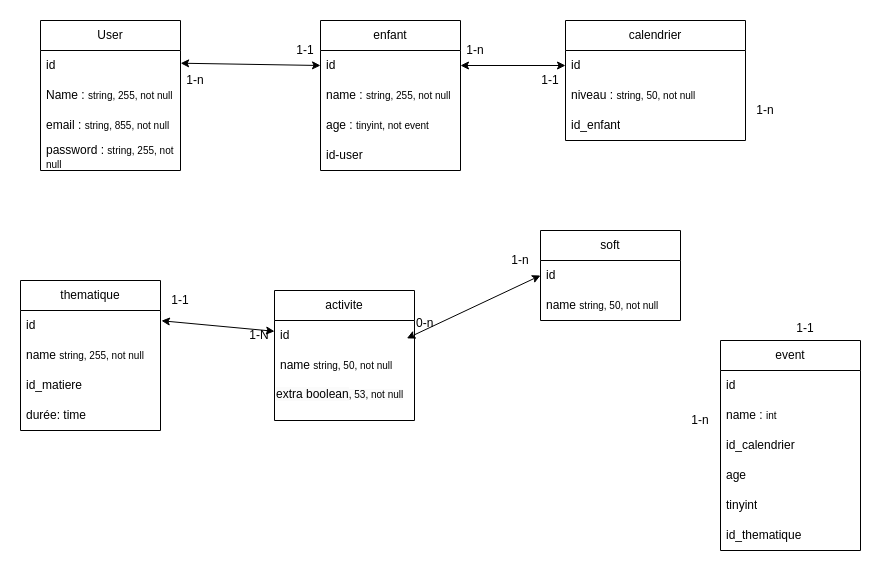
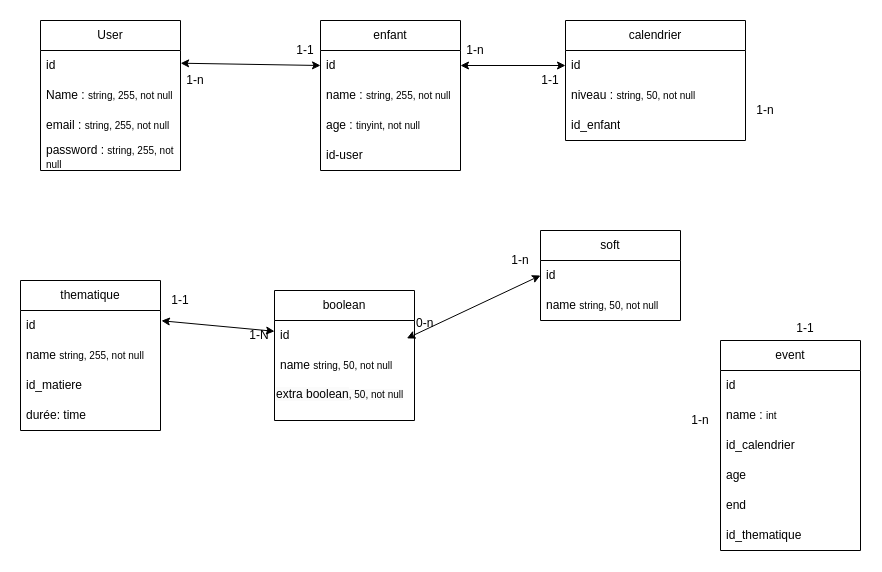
  <mxCell id="0" />
  <mxCell id="1" parent="0" />
  <mxCell id="2" value="User" style="swimlane;fontStyle=0;childLayout=stackLayout;horizontal=1;startSize=30;horizontalStack=0;resizeParent=1;resizeParentMax=0;resizeLast=0;collapsible=1;marginBottom=0;whiteSpace=wrap;html=1;" vertex="1" parent="1"><mxGeometry x="40" y="20" width="140" height="150" as="geometry" /></mxCell>
  <mxCell id="3" value="id" style="text;strokeColor=none;fillColor=none;align=left;verticalAlign=middle;spacingLeft=4;spacingRight=4;overflow=hidden;points=[[0,0.5],[1,0.5]];portConstraint=eastwest;rotatable=0;whiteSpace=wrap;html=1;" vertex="1" parent="2"><mxGeometry y="30" width="140" height="30" as="geometry" /></mxCell>
  <mxCell id="4" value="Name : &lt;font style=&quot;font-size: 10px;&quot;&gt;string, 255, not null&lt;/font&gt;" style="text;strokeColor=none;fillColor=none;align=left;verticalAlign=middle;spacingLeft=4;spacingRight=4;overflow=hidden;points=[[0,0.5],[1,0.5]];portConstraint=eastwest;rotatable=0;whiteSpace=wrap;html=1;" vertex="1" parent="2"><mxGeometry y="60" width="140" height="30" as="geometry" /></mxCell>
- <mxCell id="5" value="email : &lt;font style=&quot;font-size: 10px;&quot;&gt;string, 855, not null&lt;/font&gt;" style="text;strokeColor=none;fillColor=none;align=left;verticalAlign=middle;spacingLeft=4;spacingRight=4;overflow=hidden;points=[[0,0.5],[1,0.5]];portConstraint=eastwest;rotatable=0;whiteSpace=wrap;html=1;" vertex="1" parent="2"><mxGeometry y="90" width="140" height="30" as="geometry" /></mxCell>
+ <mxCell id="5" value="email : &lt;font style=&quot;font-size: 10px;&quot;&gt;string, 255, not null&lt;/font&gt;" style="text;strokeColor=none;fillColor=none;align=left;verticalAlign=middle;spacingLeft=4;spacingRight=4;overflow=hidden;points=[[0,0.5],[1,0.5]];portConstraint=eastwest;rotatable=0;whiteSpace=wrap;html=1;" vertex="1" parent="2"><mxGeometry y="90" width="140" height="30" as="geometry" /></mxCell>
  <mxCell id="6" value="password : &lt;font style=&quot;font-size: 10px;&quot;&gt;string, 255, not null&lt;/font&gt;" style="text;strokeColor=none;fillColor=none;align=left;verticalAlign=middle;spacingLeft=4;spacingRight=4;overflow=hidden;points=[[0,0.5],[1,0.5]];portConstraint=eastwest;rotatable=0;whiteSpace=wrap;html=1;" vertex="1" parent="2"><mxGeometry y="120" width="140" height="30" as="geometry" /></mxCell>
  <mxCell id="7" value="enfant" style="swimlane;fontStyle=0;childLayout=stackLayout;horizontal=1;startSize=30;horizontalStack=0;resizeParent=1;resizeParentMax=0;resizeLast=0;collapsible=1;marginBottom=0;whiteSpace=wrap;html=1;" vertex="1" parent="1"><mxGeometry x="320" y="20" width="140" height="150" as="geometry" /></mxCell>
  <mxCell id="8" value="id" style="text;strokeColor=none;fillColor=none;align=left;verticalAlign=middle;spacingLeft=4;spacingRight=4;overflow=hidden;points=[[0,0.5],[1,0.5]];portConstraint=eastwest;rotatable=0;whiteSpace=wrap;html=1;" vertex="1" parent="7"><mxGeometry y="30" width="140" height="30" as="geometry" /></mxCell>
  <mxCell id="9" value="name : &lt;font style=&quot;font-size: 10px;&quot;&gt;string, 255, not null&lt;/font&gt;" style="text;strokeColor=none;fillColor=none;align=left;verticalAlign=middle;spacingLeft=4;spacingRight=4;overflow=hidden;points=[[0,0.5],[1,0.5]];portConstraint=eastwest;rotatable=0;whiteSpace=wrap;html=1;" vertex="1" parent="7"><mxGeometry y="60" width="140" height="30" as="geometry" /></mxCell>
- <mxCell id="10" value="age :&amp;nbsp;&lt;font style=&quot;font-size: 10px;&quot;&gt;tinyint, not event&lt;/font&gt;" style="text;strokeColor=none;fillColor=none;align=left;verticalAlign=middle;spacingLeft=4;spacingRight=4;overflow=hidden;points=[[0,0.5],[1,0.5]];portConstraint=eastwest;rotatable=0;whiteSpace=wrap;html=1;" vertex="1" parent="7"><mxGeometry y="90" width="140" height="30" as="geometry" /></mxCell>
+ <mxCell id="10" value="age :&amp;nbsp;&lt;font style=&quot;font-size: 10px;&quot;&gt;tinyint, not null&lt;/font&gt;" style="text;strokeColor=none;fillColor=none;align=left;verticalAlign=middle;spacingLeft=4;spacingRight=4;overflow=hidden;points=[[0,0.5],[1,0.5]];portConstraint=eastwest;rotatable=0;whiteSpace=wrap;html=1;" vertex="1" parent="7"><mxGeometry y="90" width="140" height="30" as="geometry" /></mxCell>
  <mxCell id="11" value="id-user" style="text;strokeColor=none;fillColor=none;align=left;verticalAlign=middle;spacingLeft=4;spacingRight=4;overflow=hidden;points=[[0,0.5],[1,0.5]];portConstraint=eastwest;rotatable=0;whiteSpace=wrap;html=1;" vertex="1" parent="7"><mxGeometry y="120" width="140" height="30" as="geometry" /></mxCell>
  <mxCell id="12" value="calendrier" style="swimlane;fontStyle=0;childLayout=stackLayout;horizontal=1;startSize=30;horizontalStack=0;resizeParent=1;resizeParentMax=0;resizeLast=0;collapsible=1;marginBottom=0;whiteSpace=wrap;html=1;" vertex="1" parent="1"><mxGeometry x="565" y="20" width="180" height="120" as="geometry" /></mxCell>
  <mxCell id="13" value="id" style="text;strokeColor=none;fillColor=none;align=left;verticalAlign=middle;spacingLeft=4;spacingRight=4;overflow=hidden;points=[[0,0.5],[1,0.5]];portConstraint=eastwest;rotatable=0;whiteSpace=wrap;html=1;" vertex="1" parent="12"><mxGeometry y="30" width="180" height="30" as="geometry" /></mxCell>
  <mxCell id="14" value="niveau :&amp;nbsp;&lt;font style=&quot;font-size: 10px;&quot;&gt;string, 50, not null&lt;/font&gt;" style="text;strokeColor=none;fillColor=none;align=left;verticalAlign=middle;spacingLeft=4;spacingRight=4;overflow=hidden;points=[[0,0.5],[1,0.5]];portConstraint=eastwest;rotatable=0;whiteSpace=wrap;html=1;" vertex="1" parent="12"><mxGeometry y="60" width="180" height="30" as="geometry" /></mxCell>
  <mxCell id="15" value="id_enfant" style="text;strokeColor=none;fillColor=none;align=left;verticalAlign=middle;spacingLeft=4;spacingRight=4;overflow=hidden;points=[[0,0.5],[1,0.5]];portConstraint=eastwest;rotatable=0;whiteSpace=wrap;html=1;" vertex="1" parent="12"><mxGeometry y="90" width="180" height="30" as="geometry" /></mxCell>
- <mxCell id="16" value="activite" style="swimlane;fontStyle=0;childLayout=stackLayout;horizontal=1;startSize=30;horizontalStack=0;resizeParent=1;resizeParentMax=0;resizeLast=0;collapsible=1;marginBottom=0;whiteSpace=wrap;html=1;" vertex="1" parent="1"><mxGeometry x="274" y="290" width="140" height="130" as="geometry" /></mxCell>
+ <mxCell id="16" value="boolean" style="swimlane;fontStyle=0;childLayout=stackLayout;horizontal=1;startSize=30;horizontalStack=0;resizeParent=1;resizeParentMax=0;resizeLast=0;collapsible=1;marginBottom=0;whiteSpace=wrap;html=1;" vertex="1" parent="1"><mxGeometry x="274" y="290" width="140" height="130" as="geometry" /></mxCell>
  <mxCell id="17" value="id" style="text;strokeColor=none;fillColor=none;align=left;verticalAlign=middle;spacingLeft=4;spacingRight=4;overflow=hidden;points=[[0,0.5],[1,0.5]];portConstraint=eastwest;rotatable=0;whiteSpace=wrap;html=1;" vertex="1" parent="16"><mxGeometry y="30" width="140" height="30" as="geometry" /></mxCell>
  <mxCell id="18" value="name&amp;nbsp;&lt;font style=&quot;border-color: var(--border-color); font-size: 10px;&quot;&gt;string, 50, not null&lt;/font&gt;" style="text;strokeColor=none;fillColor=none;align=left;verticalAlign=middle;spacingLeft=4;spacingRight=4;overflow=hidden;points=[[0,0.5],[1,0.5]];portConstraint=eastwest;rotatable=0;whiteSpace=wrap;html=1;" vertex="1" parent="16"><mxGeometry y="60" width="140" height="30" as="geometry" /></mxCell>
- <mxCell id="19" value="&lt;font style=&quot;border-color: var(--border-color); color: rgb(0, 0, 0); font-family: Helvetica; font-style: normal; font-variant-ligatures: normal; font-variant-caps: normal; font-weight: 400; letter-spacing: normal; orphans: 2; text-align: left; text-indent: 0px; text-transform: none; widows: 2; word-spacing: 0px; -webkit-text-stroke-width: 0px; background-color: rgb(251, 251, 251); text-decoration-thickness: initial; text-decoration-style: initial; text-decoration-color: initial;&quot;&gt;extra boolean&lt;/font&gt;&lt;font style=&quot;border-color: var(--border-color); color: rgb(0, 0, 0); font-family: Helvetica; font-style: normal; font-variant-ligatures: normal; font-variant-caps: normal; font-weight: 400; letter-spacing: normal; orphans: 2; text-align: left; text-indent: 0px; text-transform: none; widows: 2; word-spacing: 0px; -webkit-text-stroke-width: 0px; background-color: rgb(251, 251, 251); text-decoration-thickness: initial; text-decoration-style: initial; text-decoration-color: initial; font-size: 10px;&quot;&gt;, 53, not null&lt;/font&gt;" style="text;whiteSpace=wrap;html=1;" vertex="1" parent="16"><mxGeometry y="90" width="140" height="40" as="geometry" /></mxCell>
+ <mxCell id="19" value="&lt;font style=&quot;border-color: var(--border-color); color: rgb(0, 0, 0); font-family: Helvetica; font-style: normal; font-variant-ligatures: normal; font-variant-caps: normal; font-weight: 400; letter-spacing: normal; orphans: 2; text-align: left; text-indent: 0px; text-transform: none; widows: 2; word-spacing: 0px; -webkit-text-stroke-width: 0px; background-color: rgb(251, 251, 251); text-decoration-thickness: initial; text-decoration-style: initial; text-decoration-color: initial;&quot;&gt;extra boolean&lt;/font&gt;&lt;font style=&quot;border-color: var(--border-color); color: rgb(0, 0, 0); font-family: Helvetica; font-style: normal; font-variant-ligatures: normal; font-variant-caps: normal; font-weight: 400; letter-spacing: normal; orphans: 2; text-align: left; text-indent: 0px; text-transform: none; widows: 2; word-spacing: 0px; -webkit-text-stroke-width: 0px; background-color: rgb(251, 251, 251); text-decoration-thickness: initial; text-decoration-style: initial; text-decoration-color: initial; font-size: 10px;&quot;&gt;, 50, not null&lt;/font&gt;" style="text;whiteSpace=wrap;html=1;" vertex="1" parent="16"><mxGeometry y="90" width="140" height="40" as="geometry" /></mxCell>
  <mxCell id="20" value="" style="endArrow=classic;startArrow=classic;html=1;rounded=0;exitX=1.001;exitY=0.424;exitDx=0;exitDy=0;exitPerimeter=0;entryX=0;entryY=0.5;entryDx=0;entryDy=0;" edge="1" parent="1" source="3" target="8"><mxGeometry width="50" height="50" relative="1" as="geometry"><mxPoint x="210" y="80" as="sourcePoint" /><mxPoint x="260" y="30" as="targetPoint" /></mxGeometry></mxCell>
  <mxCell id="21" value="1-1" style="text;html=1;strokeColor=none;fillColor=none;align=center;verticalAlign=middle;whiteSpace=wrap;rounded=0;" vertex="1" parent="1"><mxGeometry x="290" y="40" width="30" height="20" as="geometry" /></mxCell>
  <mxCell id="22" value="1-n" style="text;html=1;strokeColor=none;fillColor=none;align=center;verticalAlign=middle;whiteSpace=wrap;rounded=0;" vertex="1" parent="1"><mxGeometry x="180" y="70" width="30" height="20" as="geometry" /></mxCell>
  <mxCell id="23" value="" style="endArrow=classic;startArrow=classic;html=1;rounded=0;exitX=1;exitY=0.5;exitDx=0;exitDy=0;entryX=0;entryY=0.5;entryDx=0;entryDy=0;" edge="1" parent="1" source="8" target="13"><mxGeometry width="50" height="50" relative="1" as="geometry"><mxPoint x="460" y="153.41" as="sourcePoint" /><mxPoint x="550" as="targetPoint" y="-20" /></mxGeometry></mxCell>
  <mxCell id="24" value="1-n" style="text;html=1;strokeColor=none;fillColor=none;align=center;verticalAlign=middle;whiteSpace=wrap;rounded=0;" vertex="1" parent="1"><mxGeometry x="460" y="40" width="30" height="20" as="geometry" /></mxCell>
  <mxCell id="25" value="1-1" style="text;html=1;strokeColor=none;fillColor=none;align=center;verticalAlign=middle;whiteSpace=wrap;rounded=0;" vertex="1" parent="1"><mxGeometry x="535" y="70" width="30" height="20" as="geometry" /></mxCell>
  <mxCell id="26" value="event" style="swimlane;fontStyle=0;childLayout=stackLayout;horizontal=1;startSize=30;horizontalStack=0;resizeParent=1;resizeParentMax=0;resizeLast=0;collapsible=1;marginBottom=0;whiteSpace=wrap;html=1;" vertex="1" parent="1"><mxGeometry x="720" y="340" width="140" height="210" as="geometry" /></mxCell>
  <mxCell id="27" value="id" style="text;strokeColor=none;fillColor=none;align=left;verticalAlign=middle;spacingLeft=4;spacingRight=4;overflow=hidden;points=[[0,0.5],[1,0.5]];portConstraint=eastwest;rotatable=0;whiteSpace=wrap;html=1;" vertex="1" parent="26"><mxGeometry y="30" width="140" height="30" as="geometry" /></mxCell>
  <mxCell id="28" value="name : &lt;font style=&quot;font-size: 10px;&quot;&gt;int&lt;/font&gt;" style="text;strokeColor=none;fillColor=none;align=left;verticalAlign=middle;spacingLeft=4;spacingRight=4;overflow=hidden;points=[[0,0.5],[1,0.5]];portConstraint=eastwest;rotatable=0;whiteSpace=wrap;html=1;" vertex="1" parent="26"><mxGeometry y="60" width="140" height="30" as="geometry" /></mxCell>
  <mxCell id="29" value="id_calendrier" style="text;strokeColor=none;fillColor=none;align=left;verticalAlign=middle;spacingLeft=4;spacingRight=4;overflow=hidden;points=[[0,0.5],[1,0.5]];portConstraint=eastwest;rotatable=0;whiteSpace=wrap;html=1;" vertex="1" parent="26"><mxGeometry y="90" width="140" height="30" as="geometry" /></mxCell>
  <mxCell id="30" value="age" style="text;strokeColor=none;fillColor=none;align=left;verticalAlign=middle;spacingLeft=4;spacingRight=4;overflow=hidden;points=[[0,0.5],[1,0.5]];portConstraint=eastwest;rotatable=0;whiteSpace=wrap;html=1;" vertex="1" parent="26"><mxGeometry y="120" width="140" height="30" as="geometry" /></mxCell>
- <mxCell id="31" value="tinyint" style="text;strokeColor=none;fillColor=none;align=left;verticalAlign=middle;spacingLeft=4;spacingRight=4;overflow=hidden;points=[[0,0.5],[1,0.5]];portConstraint=eastwest;rotatable=0;whiteSpace=wrap;html=1;" vertex="1" parent="26"><mxGeometry y="150" width="140" height="30" as="geometry" /></mxCell>
+ <mxCell id="31" value="end" style="text;strokeColor=none;fillColor=none;align=left;verticalAlign=middle;spacingLeft=4;spacingRight=4;overflow=hidden;points=[[0,0.5],[1,0.5]];portConstraint=eastwest;rotatable=0;whiteSpace=wrap;html=1;" vertex="1" parent="26"><mxGeometry y="150" width="140" height="30" as="geometry" /></mxCell>
  <mxCell id="32" value="id_thematique" style="text;strokeColor=none;fillColor=none;align=left;verticalAlign=middle;spacingLeft=4;spacingRight=4;overflow=hidden;points=[[0,0.5],[1,0.5]];portConstraint=eastwest;rotatable=0;whiteSpace=wrap;html=1;" vertex="1" parent="26"><mxGeometry y="180" width="140" height="30" as="geometry" /></mxCell>
  <mxCell id="33" value="0-n" style="text;strokeColor=none;fillColor=none;align=left;verticalAlign=middle;spacingLeft=4;spacingRight=4;overflow=hidden;points=[[0,0.5],[1,0.5]];portConstraint=eastwest;rotatable=0;whiteSpace=wrap;html=1;" vertex="1" parent="1"><mxGeometry x="410" y="310" width="30" height="25" as="geometry" /></mxCell>
  <mxCell id="34" value="thematique" style="swimlane;fontStyle=0;childLayout=stackLayout;horizontal=1;startSize=30;horizontalStack=0;resizeParent=1;resizeParentMax=0;resizeLast=0;collapsible=1;marginBottom=0;whiteSpace=wrap;html=1;" vertex="1" parent="1"><mxGeometry x="20" y="280" width="140" height="150" as="geometry" /></mxCell>
  <mxCell id="35" value="id" style="text;strokeColor=none;fillColor=none;align=left;verticalAlign=middle;spacingLeft=4;spacingRight=4;overflow=hidden;points=[[0,0.5],[1,0.5]];portConstraint=eastwest;rotatable=0;whiteSpace=wrap;html=1;" vertex="1" parent="34"><mxGeometry y="30" width="140" height="30" as="geometry" /></mxCell>
  <mxCell id="36" value="name&amp;nbsp;&lt;font style=&quot;font-size: 10px;&quot;&gt;string, 255, not null&lt;/font&gt;" style="text;strokeColor=none;fillColor=none;align=left;verticalAlign=middle;spacingLeft=4;spacingRight=4;overflow=hidden;points=[[0,0.5],[1,0.5]];portConstraint=eastwest;rotatable=0;whiteSpace=wrap;html=1;" vertex="1" parent="34"><mxGeometry y="60" width="140" height="30" as="geometry" /></mxCell>
  <mxCell id="37" value="id_matiere" style="text;strokeColor=none;fillColor=none;align=left;verticalAlign=middle;spacingLeft=4;spacingRight=4;overflow=hidden;points=[[0,0.5],[1,0.5]];portConstraint=eastwest;rotatable=0;whiteSpace=wrap;html=1;" vertex="1" parent="34"><mxGeometry y="90" width="140" height="30" as="geometry" /></mxCell>
  <mxCell id="38" value="durée: time" style="text;strokeColor=none;fillColor=none;align=left;verticalAlign=middle;spacingLeft=4;spacingRight=4;overflow=hidden;points=[[0,0.5],[1,0.5]];portConstraint=eastwest;rotatable=0;whiteSpace=wrap;html=1;" vertex="1" parent="34"><mxGeometry y="120" width="140" height="30" as="geometry" /></mxCell>
  <mxCell id="39" value="" style="endArrow=classic;startArrow=classic;html=1;rounded=0;exitX=1.007;exitY=0.342;exitDx=0;exitDy=0;exitPerimeter=0;entryX=0;entryY=0.36;entryDx=0;entryDy=0;entryPerimeter=0;" edge="1" parent="1" source="35" target="17"><mxGeometry width="50" height="50" relative="1" as="geometry"><mxPoint x="700" y="240" as="sourcePoint" /><mxPoint x="750" y="190" as="targetPoint" /></mxGeometry></mxCell>
  <mxCell id="40" value="1-1" style="text;html=1;strokeColor=none;fillColor=none;align=center;verticalAlign=middle;whiteSpace=wrap;rounded=0;" vertex="1" parent="1"><mxGeometry x="160" y="290" width="40" height="20" as="geometry" /></mxCell>
  <mxCell id="41" value="1-N" style="text;html=1;strokeColor=none;fillColor=none;align=center;verticalAlign=middle;whiteSpace=wrap;rounded=0;" vertex="1" parent="1"><mxGeometry x="244" y="325" width="30" height="20" as="geometry" /></mxCell>
  <mxCell id="42" value="1-n" style="text;html=1;strokeColor=none;fillColor=none;align=center;verticalAlign=middle;whiteSpace=wrap;rounded=0;" vertex="1" parent="1"><mxGeometry x="745" y="100" width="40" height="20" as="geometry" /></mxCell>
  <mxCell id="43" value="1-1" style="text;html=1;strokeColor=none;fillColor=none;align=center;verticalAlign=middle;whiteSpace=wrap;rounded=0;" vertex="1" parent="1"><mxGeometry x="790" y="320" width="30" height="15" as="geometry" /></mxCell>
  <mxCell id="44" value="1-n" style="text;html=1;strokeColor=none;fillColor=none;align=center;verticalAlign=middle;whiteSpace=wrap;rounded=0;" vertex="1" parent="1"><mxGeometry x="690" y="410" width="20" height="20" as="geometry" /></mxCell>
  <mxCell id="45" value="soft" style="swimlane;fontStyle=0;childLayout=stackLayout;horizontal=1;startSize=30;horizontalStack=0;resizeParent=1;resizeParentMax=0;resizeLast=0;collapsible=1;marginBottom=0;whiteSpace=wrap;html=1;" vertex="1" parent="1"><mxGeometry x="540" y="230" width="140" height="90" as="geometry" /></mxCell>
  <mxCell id="46" value="id" style="text;strokeColor=none;fillColor=none;align=left;verticalAlign=middle;spacingLeft=4;spacingRight=4;overflow=hidden;points=[[0,0.5],[1,0.5]];portConstraint=eastwest;rotatable=0;whiteSpace=wrap;html=1;" vertex="1" parent="45"><mxGeometry y="30" width="140" height="30" as="geometry" /></mxCell>
  <mxCell id="47" value="name&amp;nbsp;&lt;font style=&quot;font-size: 10px;&quot;&gt;string, 50, not null&lt;/font&gt;" style="text;strokeColor=none;fillColor=none;align=left;verticalAlign=middle;spacingLeft=4;spacingRight=4;overflow=hidden;points=[[0,0.5],[1,0.5]];portConstraint=eastwest;rotatable=0;whiteSpace=wrap;html=1;" vertex="1" parent="45"><mxGeometry y="60" width="140" height="30" as="geometry" /></mxCell>
  <mxCell id="48" value="" style="endArrow=classic;startArrow=classic;html=1;rounded=0;entryX=-0.122;entryY=1.115;entryDx=0;entryDy=0;exitX=0;exitY=0.5;exitDx=0;exitDy=0;entryPerimeter=0;" edge="1" parent="1" source="46" target="33"><mxGeometry width="50" height="50" relative="1" as="geometry"><mxPoint x="274" y="625" as="sourcePoint" /><mxPoint x="510" y="370" as="targetPoint" /></mxGeometry></mxCell>
  <mxCell id="49" value="1-n" style="text;html=1;strokeColor=none;fillColor=none;align=center;verticalAlign=middle;whiteSpace=wrap;rounded=0;" vertex="1" parent="1"><mxGeometry x="505" y="250" width="30" height="20" as="geometry" /></mxCell>
